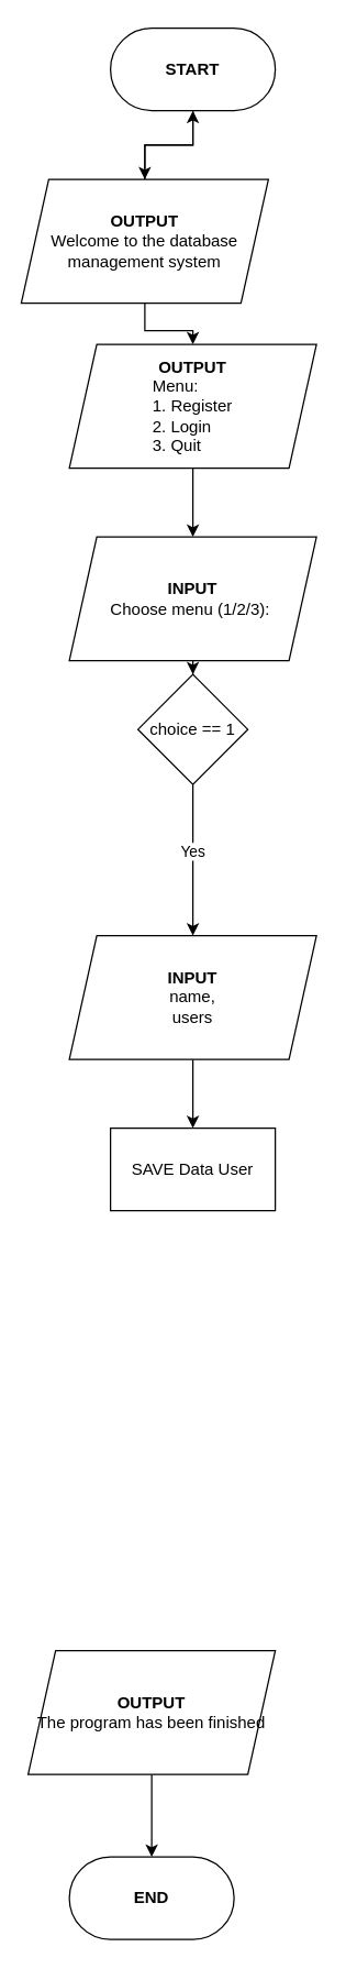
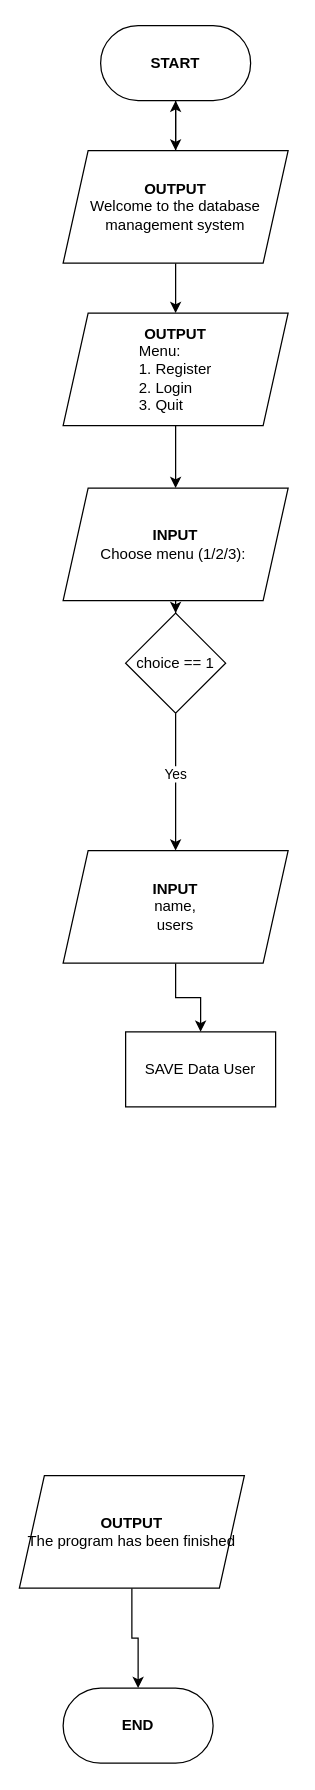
  <mxCell id="0" />
  <mxCell id="1" parent="0" />
  <mxCell id="2" style="edgeStyle=orthogonalEdgeStyle;rounded=0;orthogonalLoop=1;jettySize=auto;html=1;entryX=0.5;entryY=0;entryDx=0;entryDy=0;" edge="1" parent="1" source="3" target="6"><mxGeometry relative="1" as="geometry" /></mxCell>
  <mxCell id="3" value="&lt;b&gt;START&lt;/b&gt;" style="rounded=1;whiteSpace=wrap;html=1;arcSize=50;" vertex="1" parent="1"><mxGeometry x="80" y="20" width="120" height="60" as="geometry" /></mxCell>
  <mxCell id="4" value="" style="edgeStyle=orthogonalEdgeStyle;rounded=0;orthogonalLoop=1;jettySize=auto;html=1;" edge="1" parent="1" source="6" target="8"><mxGeometry relative="1" as="geometry" /></mxCell>
  <mxCell id="5" value="" style="edgeStyle=orthogonalEdgeStyle;rounded=0;orthogonalLoop=1;jettySize=auto;html=1;" edge="1" parent="1" source="6" target="3"><mxGeometry relative="1" as="geometry" /></mxCell>
- <mxCell id="6" value="&lt;b&gt;OUTPUT&lt;/b&gt;&lt;br&gt;Welcome to the database management system" style="shape=parallelogram;perimeter=parallelogramPerimeter;whiteSpace=wrap;html=1;fixedSize=1;" vertex="1" parent="1"><mxGeometry x="15" y="130" width="180" height="90" as="geometry" /></mxCell>
+ <mxCell id="6" value="&lt;b&gt;OUTPUT&lt;/b&gt;&lt;br&gt;Welcome to the database management system" style="shape=parallelogram;perimeter=parallelogramPerimeter;whiteSpace=wrap;html=1;fixedSize=1;" vertex="1" parent="1"><mxGeometry x="50" y="120" width="180" height="90" as="geometry" /></mxCell>
  <mxCell id="7" value="" style="edgeStyle=orthogonalEdgeStyle;rounded=0;orthogonalLoop=1;jettySize=auto;html=1;" edge="1" parent="1" source="8" target="10"><mxGeometry relative="1" as="geometry" /></mxCell>
  <mxCell id="8" value="&lt;b&gt;OUTPUT&lt;/b&gt;&lt;br&gt;&lt;div style=&quot;text-align: left;&quot;&gt;&lt;span style=&quot;background-color: initial;&quot;&gt;Menu:&lt;/span&gt;&lt;/div&gt;&lt;div style=&quot;text-align: left;&quot;&gt;1. Register&lt;/div&gt;&lt;div style=&quot;text-align: left;&quot;&gt;2. Login&lt;/div&gt;&lt;div style=&quot;text-align: left;&quot;&gt;3. Quit&lt;/div&gt;" style="shape=parallelogram;perimeter=parallelogramPerimeter;whiteSpace=wrap;html=1;fixedSize=1;" vertex="1" parent="1"><mxGeometry x="50" y="250" width="180" height="90" as="geometry" /></mxCell>
  <mxCell id="9" value="" style="edgeStyle=orthogonalEdgeStyle;rounded=0;orthogonalLoop=1;jettySize=auto;html=1;" edge="1" parent="1" source="10" target="16"><mxGeometry relative="1" as="geometry" /></mxCell>
  <mxCell id="10" value="&lt;b&gt;INPUT&lt;/b&gt;&lt;br&gt;Choose menu (1/2/3):&amp;nbsp;" style="shape=parallelogram;perimeter=parallelogramPerimeter;whiteSpace=wrap;html=1;fixedSize=1;" vertex="1" parent="1"><mxGeometry x="50" y="390" width="180" height="90" as="geometry" /></mxCell>
  <mxCell id="11" value="" style="edgeStyle=orthogonalEdgeStyle;rounded=0;orthogonalLoop=1;jettySize=auto;html=1;" edge="1" parent="1" source="12" target="13"><mxGeometry relative="1" as="geometry" /></mxCell>
- <mxCell id="12" value="&lt;b&gt;OUTPUT&lt;/b&gt;&lt;br&gt;&lt;div style=&quot;text-align: left;&quot;&gt;The program has been finished&lt;/div&gt;" style="shape=parallelogram;perimeter=parallelogramPerimeter;whiteSpace=wrap;html=1;fixedSize=1;" vertex="1" parent="1"><mxGeometry x="20" y="1200" width="180" height="90" as="geometry" /></mxCell>
+ <mxCell id="12" value="&lt;b&gt;OUTPUT&lt;/b&gt;&lt;br&gt;&lt;div style=&quot;text-align: left;&quot;&gt;The program has been finished&lt;/div&gt;" style="shape=parallelogram;perimeter=parallelogramPerimeter;whiteSpace=wrap;html=1;fixedSize=1;" vertex="1" parent="1"><mxGeometry x="15" y="1180" width="180" height="90" as="geometry" /></mxCell>
  <mxCell id="13" value="&lt;b&gt;END&lt;/b&gt;" style="rounded=1;whiteSpace=wrap;html=1;arcSize=50;" vertex="1" parent="1"><mxGeometry x="50" y="1350" width="120" height="60" as="geometry" /></mxCell>
  <mxCell id="14" value="" style="edgeStyle=orthogonalEdgeStyle;rounded=0;orthogonalLoop=1;jettySize=auto;html=1;" edge="1" parent="1" source="16" target="18"><mxGeometry relative="1" as="geometry" /></mxCell>
  <mxCell id="15" value="Yes" style="edgeLabel;html=1;align=center;verticalAlign=middle;resizable=0;points=[];" vertex="1" connectable="0" parent="14"><mxGeometry x="-0.122" y="-1" relative="1" as="geometry"><mxPoint as="offset" /></mxGeometry></mxCell>
  <mxCell id="16" value="choice == 1" style="rhombus;whiteSpace=wrap;html=1;" vertex="1" parent="1"><mxGeometry x="100" y="490" width="80" height="80" as="geometry" /></mxCell>
  <mxCell id="17" value="" style="edgeStyle=orthogonalEdgeStyle;rounded=0;orthogonalLoop=1;jettySize=auto;html=1;" edge="1" parent="1" source="18" target="19"><mxGeometry relative="1" as="geometry" /></mxCell>
  <mxCell id="18" value="&lt;b&gt;INPUT&lt;br&gt;&lt;/b&gt;name,&lt;br&gt;users" style="shape=parallelogram;perimeter=parallelogramPerimeter;whiteSpace=wrap;html=1;fixedSize=1;" vertex="1" parent="1"><mxGeometry x="50" y="680" width="180" height="90" as="geometry" /></mxCell>
- <mxCell id="19" value="SAVE Data User" style="rounded=0;whiteSpace=wrap;html=1;" vertex="1" parent="1"><mxGeometry x="80" y="820" width="120" height="60" as="geometry" /></mxCell>
+ <mxCell id="19" value="SAVE Data User" style="rounded=0;whiteSpace=wrap;html=1;" vertex="1" parent="1"><mxGeometry x="100" y="825" width="120" height="60" as="geometry" /></mxCell>
